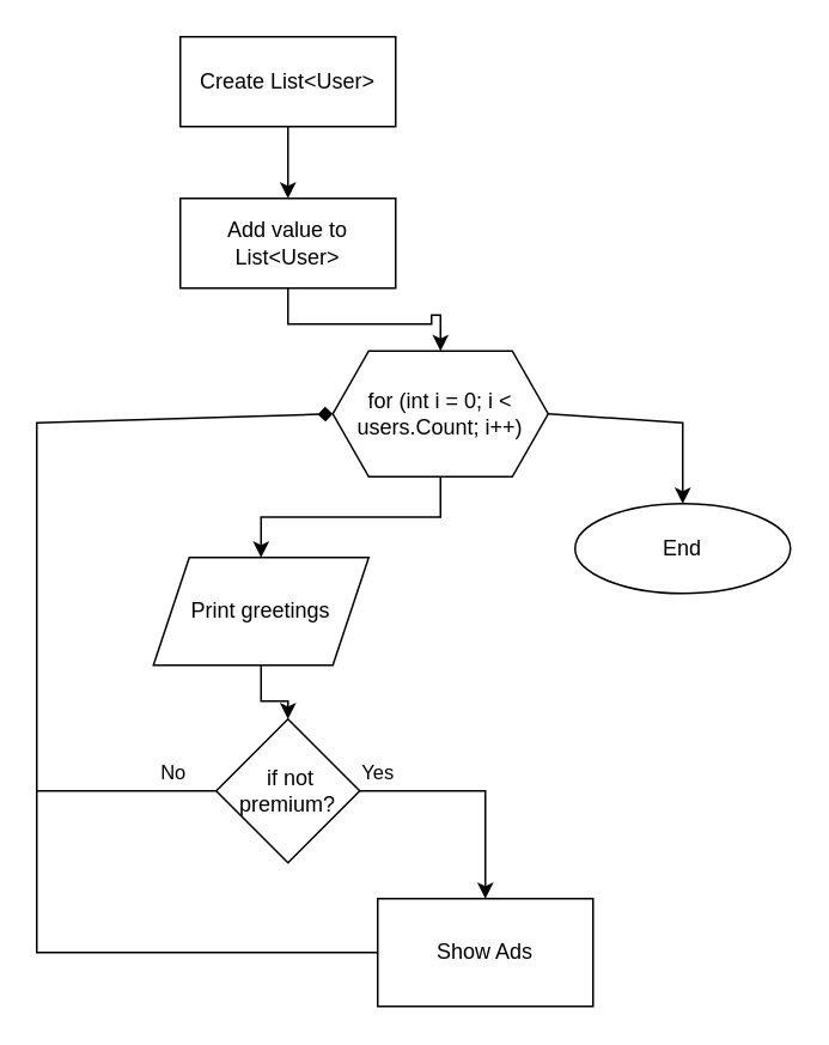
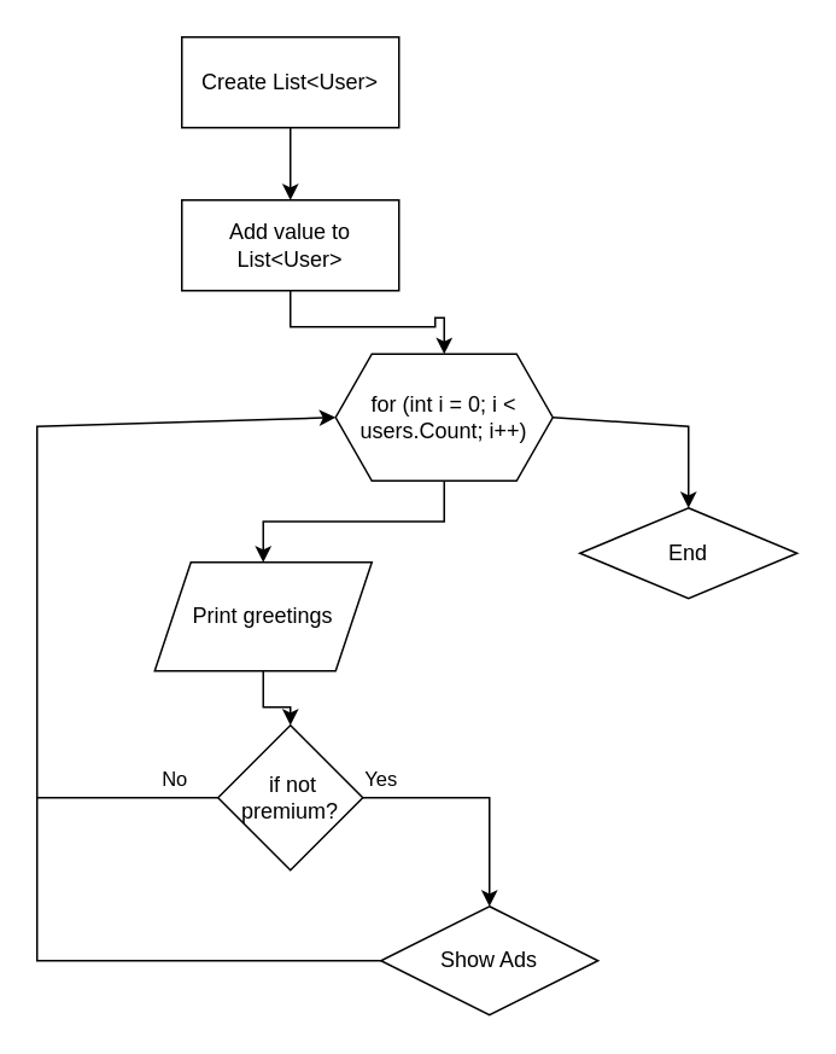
  <mxCell id="0" />
  <mxCell id="1" parent="0" />
- <mxCell id="2" value="End" style="ellipse;whiteSpace=wrap;html=1;" vertex="1" parent="1"><mxGeometry x="320" y="280" width="120" height="50" as="geometry" /></mxCell>
+ <mxCell id="2" value="End" style="rhombus;whiteSpace=wrap;html=1;" vertex="1" parent="1"><mxGeometry x="320" y="280" width="120" height="50" as="geometry" /></mxCell>
  <mxCell id="3" value="" style="edgeStyle=orthogonalEdgeStyle;rounded=0;orthogonalLoop=1;jettySize=auto;html=1;" edge="1" parent="1" source="4" target="6"><mxGeometry relative="1" as="geometry" /></mxCell>
  <mxCell id="4" value="Create List&amp;lt;User&amp;gt;" style="rounded=0;whiteSpace=wrap;html=1;" vertex="1" parent="1"><mxGeometry x="100" y="20" width="120" height="50" as="geometry" /></mxCell>
  <mxCell id="5" value="" style="edgeStyle=orthogonalEdgeStyle;rounded=0;orthogonalLoop=1;jettySize=auto;html=1;" edge="1" parent="1" source="6" target="8"><mxGeometry relative="1" as="geometry" /></mxCell>
  <mxCell id="6" value="Add value to List&amp;lt;User&amp;gt;" style="rounded=0;whiteSpace=wrap;html=1;" vertex="1" parent="1"><mxGeometry x="100" y="110" width="120" height="50" as="geometry" /></mxCell>
  <mxCell id="7" value="" style="edgeStyle=orthogonalEdgeStyle;rounded=0;orthogonalLoop=1;jettySize=auto;html=1;" edge="1" parent="1" source="8" target="10"><mxGeometry relative="1" as="geometry" /></mxCell>
  <mxCell id="8" value="for (int i = 0; i &amp;lt; users.Count; i++)" style="shape=hexagon;perimeter=hexagonPerimeter2;whiteSpace=wrap;html=1;fixedSize=1;" vertex="1" parent="1"><mxGeometry x="185" y="195" width="120" height="70" as="geometry" /></mxCell>
  <mxCell id="9" value="" style="edgeStyle=orthogonalEdgeStyle;rounded=0;orthogonalLoop=1;jettySize=auto;html=1;" edge="1" parent="1" source="10" target="11"><mxGeometry relative="1" as="geometry" /></mxCell>
  <mxCell id="10" value="Print greetings " style="shape=parallelogram;perimeter=parallelogramPerimeter;whiteSpace=wrap;html=1;fixedSize=1;" vertex="1" parent="1"><mxGeometry x="85" y="310" width="120" height="60" as="geometry" /></mxCell>
  <mxCell id="11" value="&amp;nbsp;if not premium?" style="rhombus;whiteSpace=wrap;html=1;" vertex="1" parent="1"><mxGeometry x="120" y="400" width="80" height="80" as="geometry" /></mxCell>
- <mxCell id="12" value="Show Ads" style="whiteSpace=wrap;html=1;" vertex="1" parent="1"><mxGeometry x="210" y="500" width="120" height="60" as="geometry" /></mxCell>
- <mxCell id="13" value="No" style="endArrow=diamond;html=1;rounded=0;exitX=0;exitY=0.5;exitDx=0;exitDy=0;entryX=0;entryY=0.5;entryDx=0;entryDy=0;" edge="1" parent="1" source="11" target="8"><mxGeometry x="-0.896" y="-10" width="50" height="50" relative="1" as="geometry"><mxPoint x="300" y="330" as="sourcePoint" /><mxPoint x="0" y="260" as="targetPoint" /><Array as="points"><mxPoint x="20" y="440" /><mxPoint x="20" y="235" /></Array><mxPoint as="offset" /></mxGeometry></mxCell>
+ <mxCell id="12" value="Show Ads" style="rhombus;whiteSpace=wrap;html=1;" vertex="1" parent="1"><mxGeometry x="210" y="500" width="120" height="60" as="geometry" /></mxCell>
+ <mxCell id="13" value="No" style="endArrow=classic;html=1;rounded=0;exitX=0;exitY=0.5;exitDx=0;exitDy=0;entryX=0;entryY=0.5;entryDx=0;entryDy=0;" edge="1" parent="1" source="11" target="8"><mxGeometry x="-0.896" y="-10" width="50" height="50" relative="1" as="geometry"><mxPoint x="300" y="330" as="sourcePoint" /><mxPoint x="0" y="260" as="targetPoint" /><Array as="points"><mxPoint x="20" y="440" /><mxPoint x="20" y="235" /></Array><mxPoint as="offset" /></mxGeometry></mxCell>
  <mxCell id="14" value="" style="endArrow=none;html=1;rounded=0;exitX=0;exitY=0.5;exitDx=0;exitDy=0;" edge="1" parent="1" source="12"><mxGeometry width="50" height="50" relative="1" as="geometry"><mxPoint x="300" y="330" as="sourcePoint" /><mxPoint x="20" y="440" as="targetPoint" /><Array as="points"><mxPoint x="20" y="530" /></Array></mxGeometry></mxCell>
  <mxCell id="15" value="" style="endArrow=classic;html=1;rounded=0;exitX=1;exitY=0.5;exitDx=0;exitDy=0;entryX=0.5;entryY=0;entryDx=0;entryDy=0;" edge="1" parent="1" source="8" target="2"><mxGeometry width="50" height="50" relative="1" as="geometry"><mxPoint x="300" y="420" as="sourcePoint" /><mxPoint x="370" y="270" as="targetPoint" /><Array as="points"><mxPoint x="380" y="235" /></Array></mxGeometry></mxCell>
  <mxCell id="16" value="Yes" style="endArrow=classic;html=1;rounded=0;exitX=1;exitY=0.5;exitDx=0;exitDy=0;entryX=0.5;entryY=0;entryDx=0;entryDy=0;" edge="1" parent="1" source="11" target="12"><mxGeometry x="-0.846" y="10" width="50" height="50" relative="1" as="geometry"><mxPoint x="300" y="210" as="sourcePoint" /><mxPoint x="350" y="160" as="targetPoint" /><Array as="points"><mxPoint x="270" y="440" /></Array><mxPoint as="offset" /></mxGeometry></mxCell>
